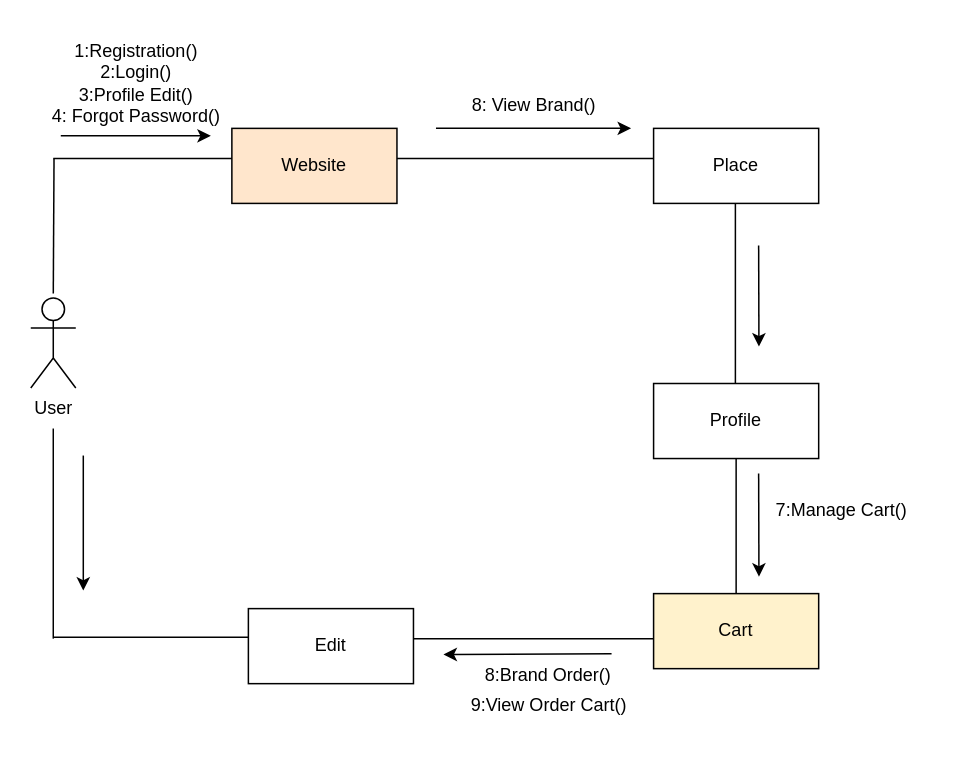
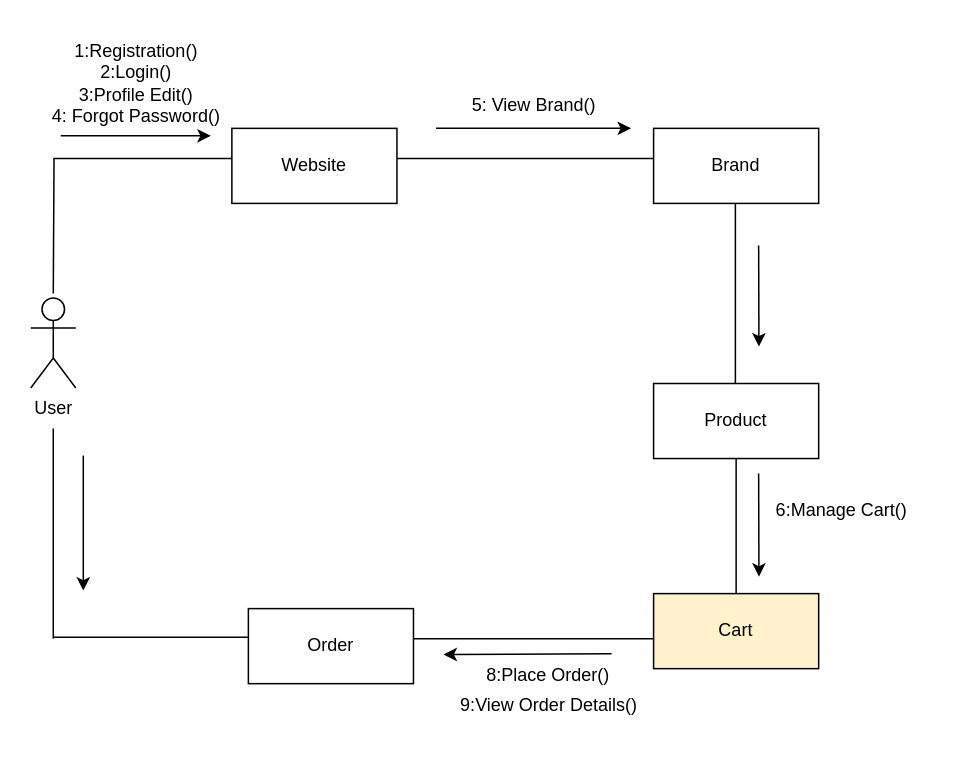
  <mxCell id="0" />
  <mxCell id="1" parent="0" />
  <mxCell id="2" value="User&lt;div&gt;&lt;br&gt;&lt;/div&gt;" style="shape=umlActor;verticalLabelPosition=bottom;verticalAlign=top;html=1;outlineConnect=0;" parent="1" vertex="1"><mxGeometry x="20" y="198" width="30" height="60" as="geometry" /></mxCell>
  <mxCell id="3" value="" style="endArrow=none;html=1;rounded=0;" parent="1" edge="1"><mxGeometry width="50" height="50" relative="1" as="geometry"><mxPoint x="35" y="195" as="sourcePoint" /><mxPoint x="35.5" y="105" as="targetPoint" /></mxGeometry></mxCell>
  <mxCell id="4" value="" style="endArrow=none;html=1;rounded=0;" parent="1" edge="1"><mxGeometry width="50" height="50" relative="1" as="geometry"><mxPoint x="35" y="105" as="sourcePoint" /><mxPoint x="155" y="105" as="targetPoint" /></mxGeometry></mxCell>
- <mxCell id="5" value="Website" style="rounded=0;whiteSpace=wrap;html=1;fillColor=#ffe6cc;" parent="1" vertex="1"><mxGeometry x="154" y="85" width="110" height="50" as="geometry" /></mxCell>
+ <mxCell id="5" value="Website" style="rounded=0;whiteSpace=wrap;html=1;" parent="1" vertex="1"><mxGeometry x="154" y="85" width="110" height="50" as="geometry" /></mxCell>
  <mxCell id="6" value="" style="endArrow=none;html=1;rounded=0;" parent="1" edge="1"><mxGeometry width="50" height="50" relative="1" as="geometry"><mxPoint x="264" y="105" as="sourcePoint" /><mxPoint x="435" y="105" as="targetPoint" /></mxGeometry></mxCell>
- <mxCell id="7" value="Place" style="rounded=0;whiteSpace=wrap;html=1;" parent="1" vertex="1"><mxGeometry x="435" y="85" width="110" height="50" as="geometry" /></mxCell>
+ <mxCell id="7" value="Brand" style="rounded=0;whiteSpace=wrap;html=1;" parent="1" vertex="1"><mxGeometry x="435" y="85" width="110" height="50" as="geometry" /></mxCell>
  <mxCell id="8" value="" style="endArrow=none;html=1;rounded=0;" parent="1" edge="1"><mxGeometry width="50" height="50" relative="1" as="geometry"><mxPoint x="489.5" y="135" as="sourcePoint" /><mxPoint x="489.5" y="275" as="targetPoint" /></mxGeometry></mxCell>
- <mxCell id="9" value="Profile" style="rounded=0;whiteSpace=wrap;html=1;" parent="1" vertex="1"><mxGeometry x="435" y="255" width="110" height="50" as="geometry" /></mxCell>
+ <mxCell id="9" value="Product" style="rounded=0;whiteSpace=wrap;html=1;" parent="1" vertex="1"><mxGeometry x="435" y="255" width="110" height="50" as="geometry" /></mxCell>
  <mxCell id="10" value="" style="endArrow=none;html=1;rounded=0;exitX=0.5;exitY=1;exitDx=0;exitDy=0;" parent="1" source="9" edge="1"><mxGeometry width="50" height="50" relative="1" as="geometry"><mxPoint x="489.5" y="325" as="sourcePoint" /><mxPoint x="490" y="425" as="targetPoint" /></mxGeometry></mxCell>
  <mxCell id="11" value="" style="endArrow=none;html=1;rounded=0;" parent="1" edge="1"><mxGeometry width="50" height="50" relative="1" as="geometry"><mxPoint x="490" y="425" as="sourcePoint" /><mxPoint x="275" y="425" as="targetPoint" /></mxGeometry></mxCell>
- <mxCell id="12" value="Edit" style="rounded=0;whiteSpace=wrap;html=1;" parent="1" vertex="1"><mxGeometry x="165" y="405" width="110" height="50" as="geometry" /></mxCell>
+ <mxCell id="12" value="Order" style="rounded=0;whiteSpace=wrap;html=1;" parent="1" vertex="1"><mxGeometry x="165" y="405" width="110" height="50" as="geometry" /></mxCell>
  <mxCell id="13" value="" style="endArrow=none;html=1;rounded=0;" parent="1" edge="1"><mxGeometry width="50" height="50" relative="1" as="geometry"><mxPoint x="165" y="424" as="sourcePoint" /><mxPoint x="35" y="424" as="targetPoint" /></mxGeometry></mxCell>
  <mxCell id="14" value="" style="endArrow=none;html=1;rounded=0;" parent="1" edge="1"><mxGeometry width="50" height="50" relative="1" as="geometry"><mxPoint x="35" y="425" as="sourcePoint" /><mxPoint x="35" y="285" as="targetPoint" /></mxGeometry></mxCell>
  <mxCell id="15" value="1:Registration()&lt;div&gt;2:Login()&lt;/div&gt;&lt;div&gt;3:Profile Edit()&lt;/div&gt;&lt;div&gt;4: Forgot Password()&lt;/div&gt;" style="text;html=1;align=center;verticalAlign=middle;resizable=0;points=[];autosize=1;strokeColor=none;fillColor=none;" parent="1" vertex="1"><mxGeometry x="20" y="20" width="140" height="70" as="geometry" /></mxCell>
  <mxCell id="16" value="" style="endArrow=classic;html=1;rounded=0;" parent="1" edge="1"><mxGeometry width="50" height="50" relative="1" as="geometry"><mxPoint x="40" y="90" as="sourcePoint" /><mxPoint x="140" y="90" as="targetPoint" /></mxGeometry></mxCell>
  <mxCell id="17" value="" style="endArrow=classic;html=1;rounded=0;exitX=-0.049;exitY=1.047;exitDx=0;exitDy=0;exitPerimeter=0;" parent="1" edge="1"><mxGeometry width="50" height="50" relative="1" as="geometry"><mxPoint x="290" y="85" as="sourcePoint" /><mxPoint x="420" y="85" as="targetPoint" /></mxGeometry></mxCell>
- <mxCell id="18" value="7:Manage Cart()" style="text;html=1;align=center;verticalAlign=middle;resizable=0;points=[];autosize=1;strokeColor=none;fillColor=none;" parent="1" vertex="1"><mxGeometry x="505" y="325" width="110" height="30" as="geometry" /></mxCell>
+ <mxCell id="18" value="6:Manage Cart()" style="text;html=1;align=center;verticalAlign=middle;resizable=0;points=[];autosize=1;strokeColor=none;fillColor=none;" parent="1" vertex="1"><mxGeometry x="505" y="325" width="110" height="30" as="geometry" /></mxCell>
  <mxCell id="19" value="" style="endArrow=classic;html=1;rounded=0;exitX=0.168;exitY=0.82;exitDx=0;exitDy=0;exitPerimeter=0;" parent="1" edge="1"><mxGeometry width="50" height="50" relative="1" as="geometry"><mxPoint x="505" y="163" as="sourcePoint" /><mxPoint x="505.2" y="230.4" as="targetPoint" /></mxGeometry></mxCell>
  <mxCell id="20" value="" style="endArrow=classic;html=1;rounded=0;" parent="1" edge="1"><mxGeometry width="50" height="50" relative="1" as="geometry"><mxPoint x="505" y="315" as="sourcePoint" /><mxPoint x="505.2" y="383.7" as="targetPoint" /></mxGeometry></mxCell>
  <mxCell id="21" value="" style="endArrow=classic;html=1;rounded=0;exitX=0.96;exitY=-0.01;exitDx=0;exitDy=0;exitPerimeter=0;" parent="1" edge="1"><mxGeometry width="50" height="50" relative="1" as="geometry"><mxPoint x="407" y="435" as="sourcePoint" /><mxPoint x="295" y="435.6" as="targetPoint" /></mxGeometry></mxCell>
  <mxCell id="22" value="" style="endArrow=classic;html=1;rounded=0;" parent="1" edge="1"><mxGeometry width="50" height="50" relative="1" as="geometry"><mxPoint x="55" y="303" as="sourcePoint" /><mxPoint x="55" y="393" as="targetPoint" /></mxGeometry></mxCell>
- <mxCell id="23" value="8:Brand Order()" style="text;strokeColor=none;align=center;fillColor=none;html=1;verticalAlign=middle;whiteSpace=wrap;rounded=0;" parent="1" vertex="1"><mxGeometry x="320" y="435" width="90" height="30" as="geometry" /></mxCell>
- <mxCell id="24" value="9:View Order Cart()" style="text;strokeColor=none;align=center;fillColor=none;html=1;verticalAlign=middle;whiteSpace=wrap;rounded=0;" parent="1" vertex="1"><mxGeometry x="302.5" y="455" width="125" height="30" as="geometry" /></mxCell>
- <mxCell id="25" value="8: View Brand()" style="text;html=1;align=center;verticalAlign=middle;resizable=0;points=[];autosize=1;strokeColor=none;fillColor=none;" parent="1" vertex="1"><mxGeometry x="300" y="55" width="110" height="30" as="geometry" /></mxCell>
+ <mxCell id="23" value="8:Place Order()" style="text;strokeColor=none;align=center;fillColor=none;html=1;verticalAlign=middle;whiteSpace=wrap;rounded=0;" parent="1" vertex="1"><mxGeometry x="320" y="435" width="90" height="30" as="geometry" /></mxCell>
+ <mxCell id="24" value="9:View Order Details()" style="text;strokeColor=none;align=center;fillColor=none;html=1;verticalAlign=middle;whiteSpace=wrap;rounded=0;" parent="1" vertex="1"><mxGeometry x="302.5" y="455" width="125" height="30" as="geometry" /></mxCell>
+ <mxCell id="25" value="5: View Brand()" style="text;html=1;align=center;verticalAlign=middle;resizable=0;points=[];autosize=1;strokeColor=none;fillColor=none;" parent="1" vertex="1"><mxGeometry x="300" y="55" width="110" height="30" as="geometry" /></mxCell>
  <mxCell id="26" value="Cart" style="rounded=0;whiteSpace=wrap;html=1;fillColor=#fff2cc;" parent="1" vertex="1"><mxGeometry x="435" y="395" width="110" height="50" as="geometry" /></mxCell>
